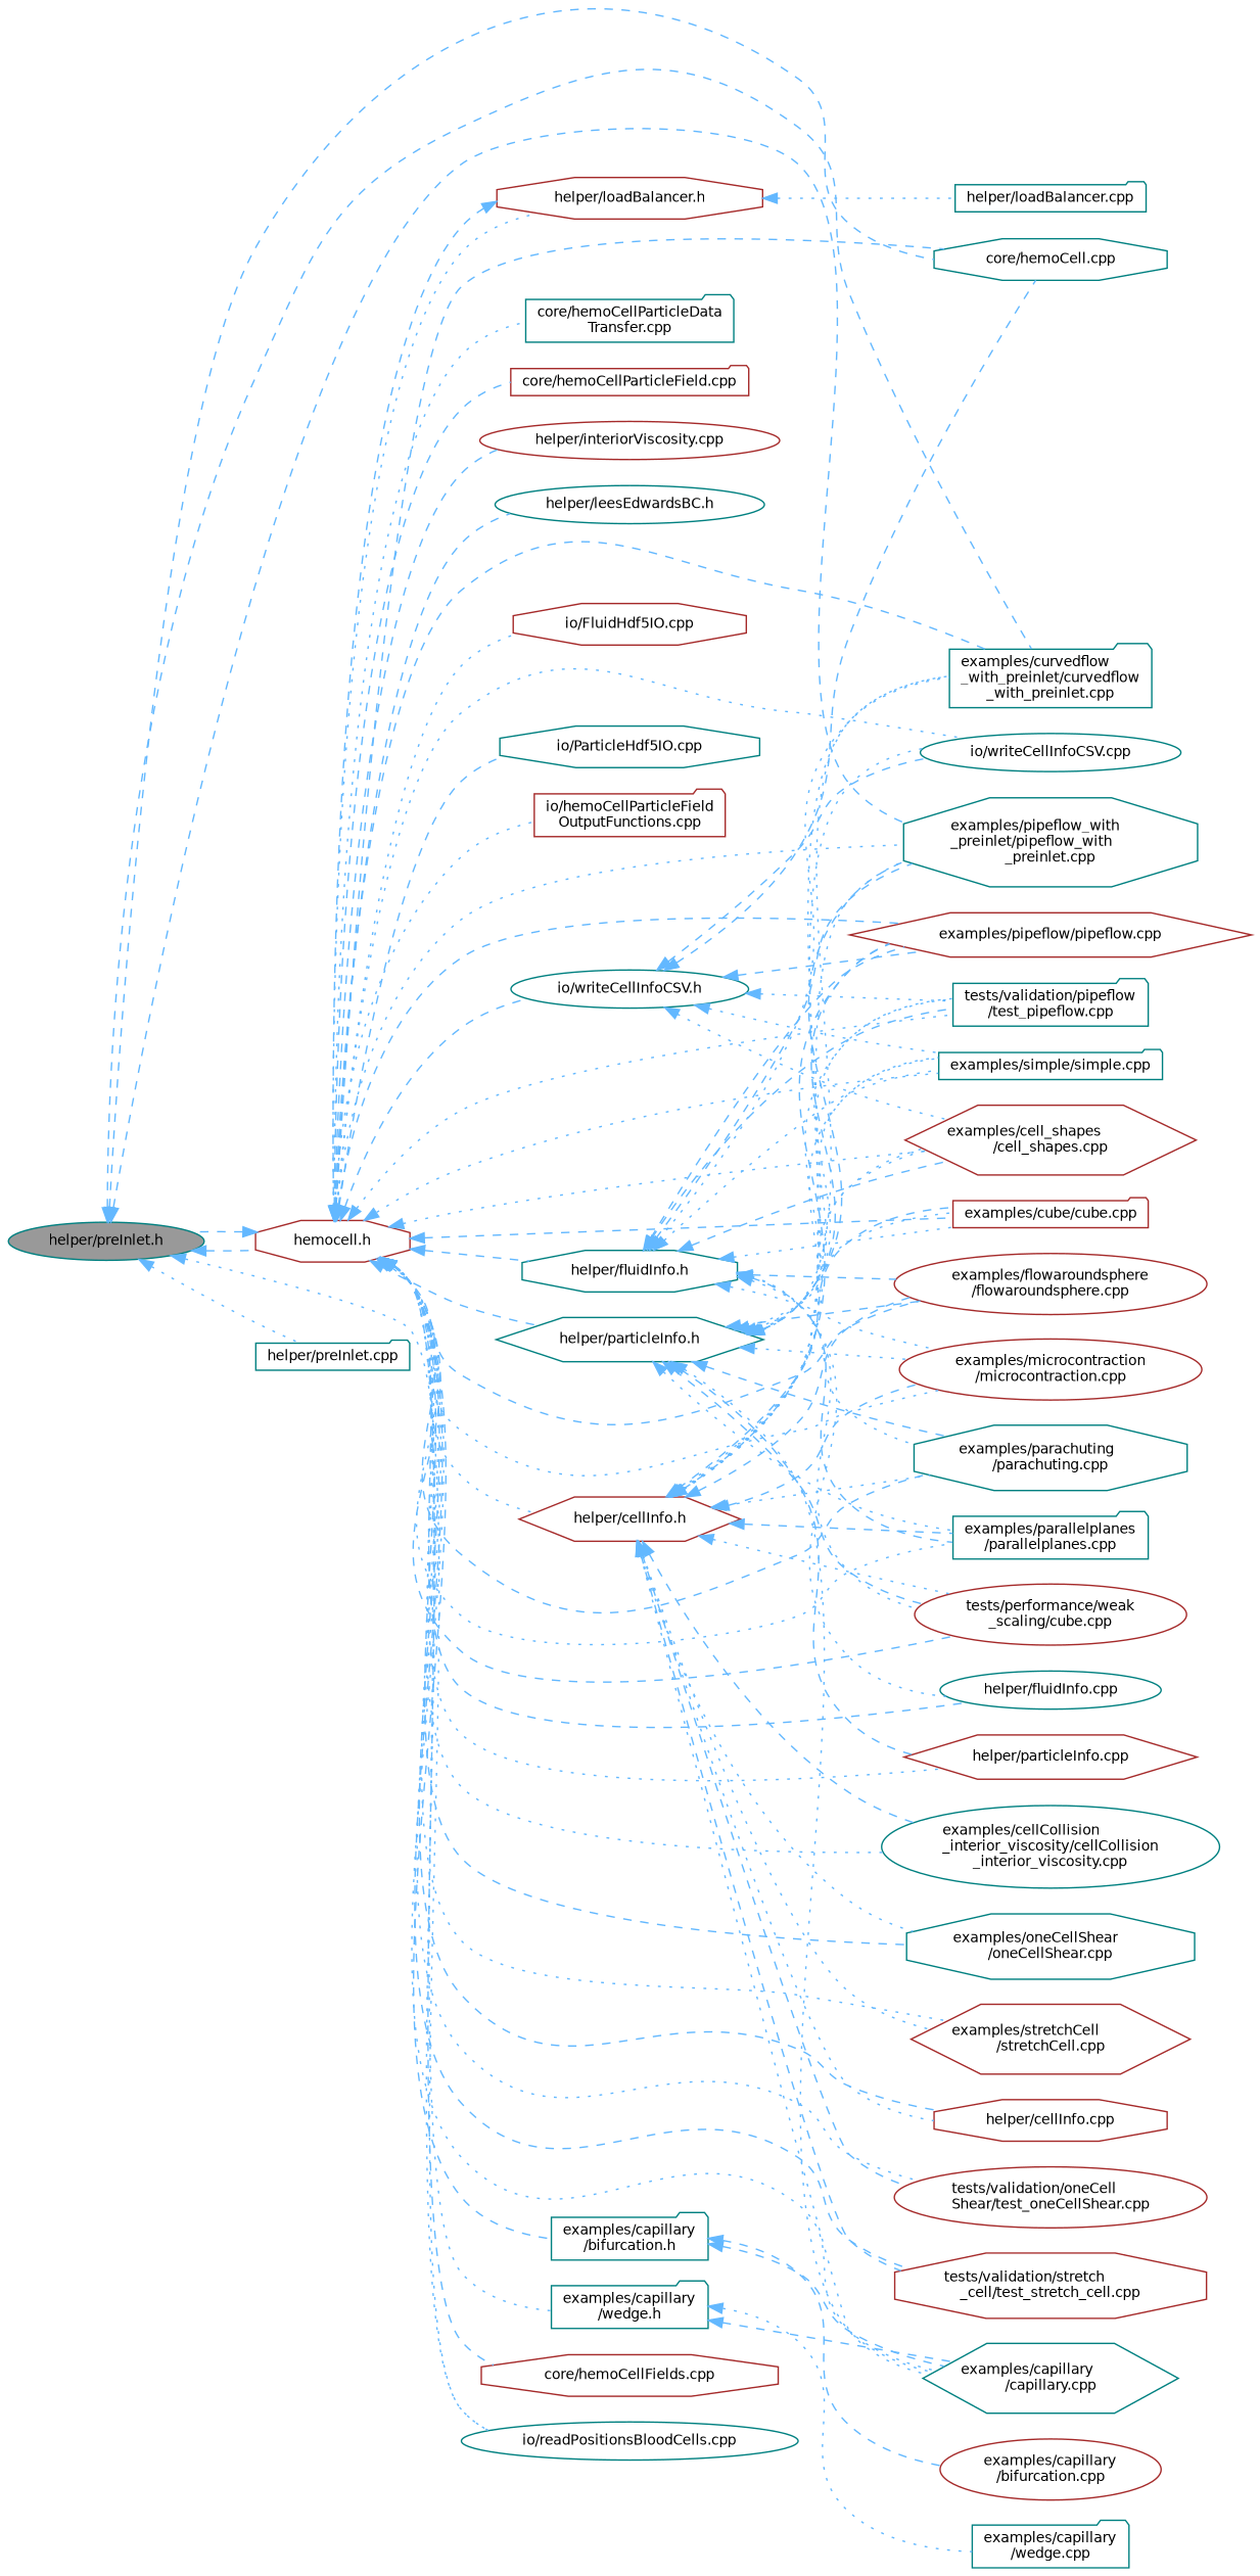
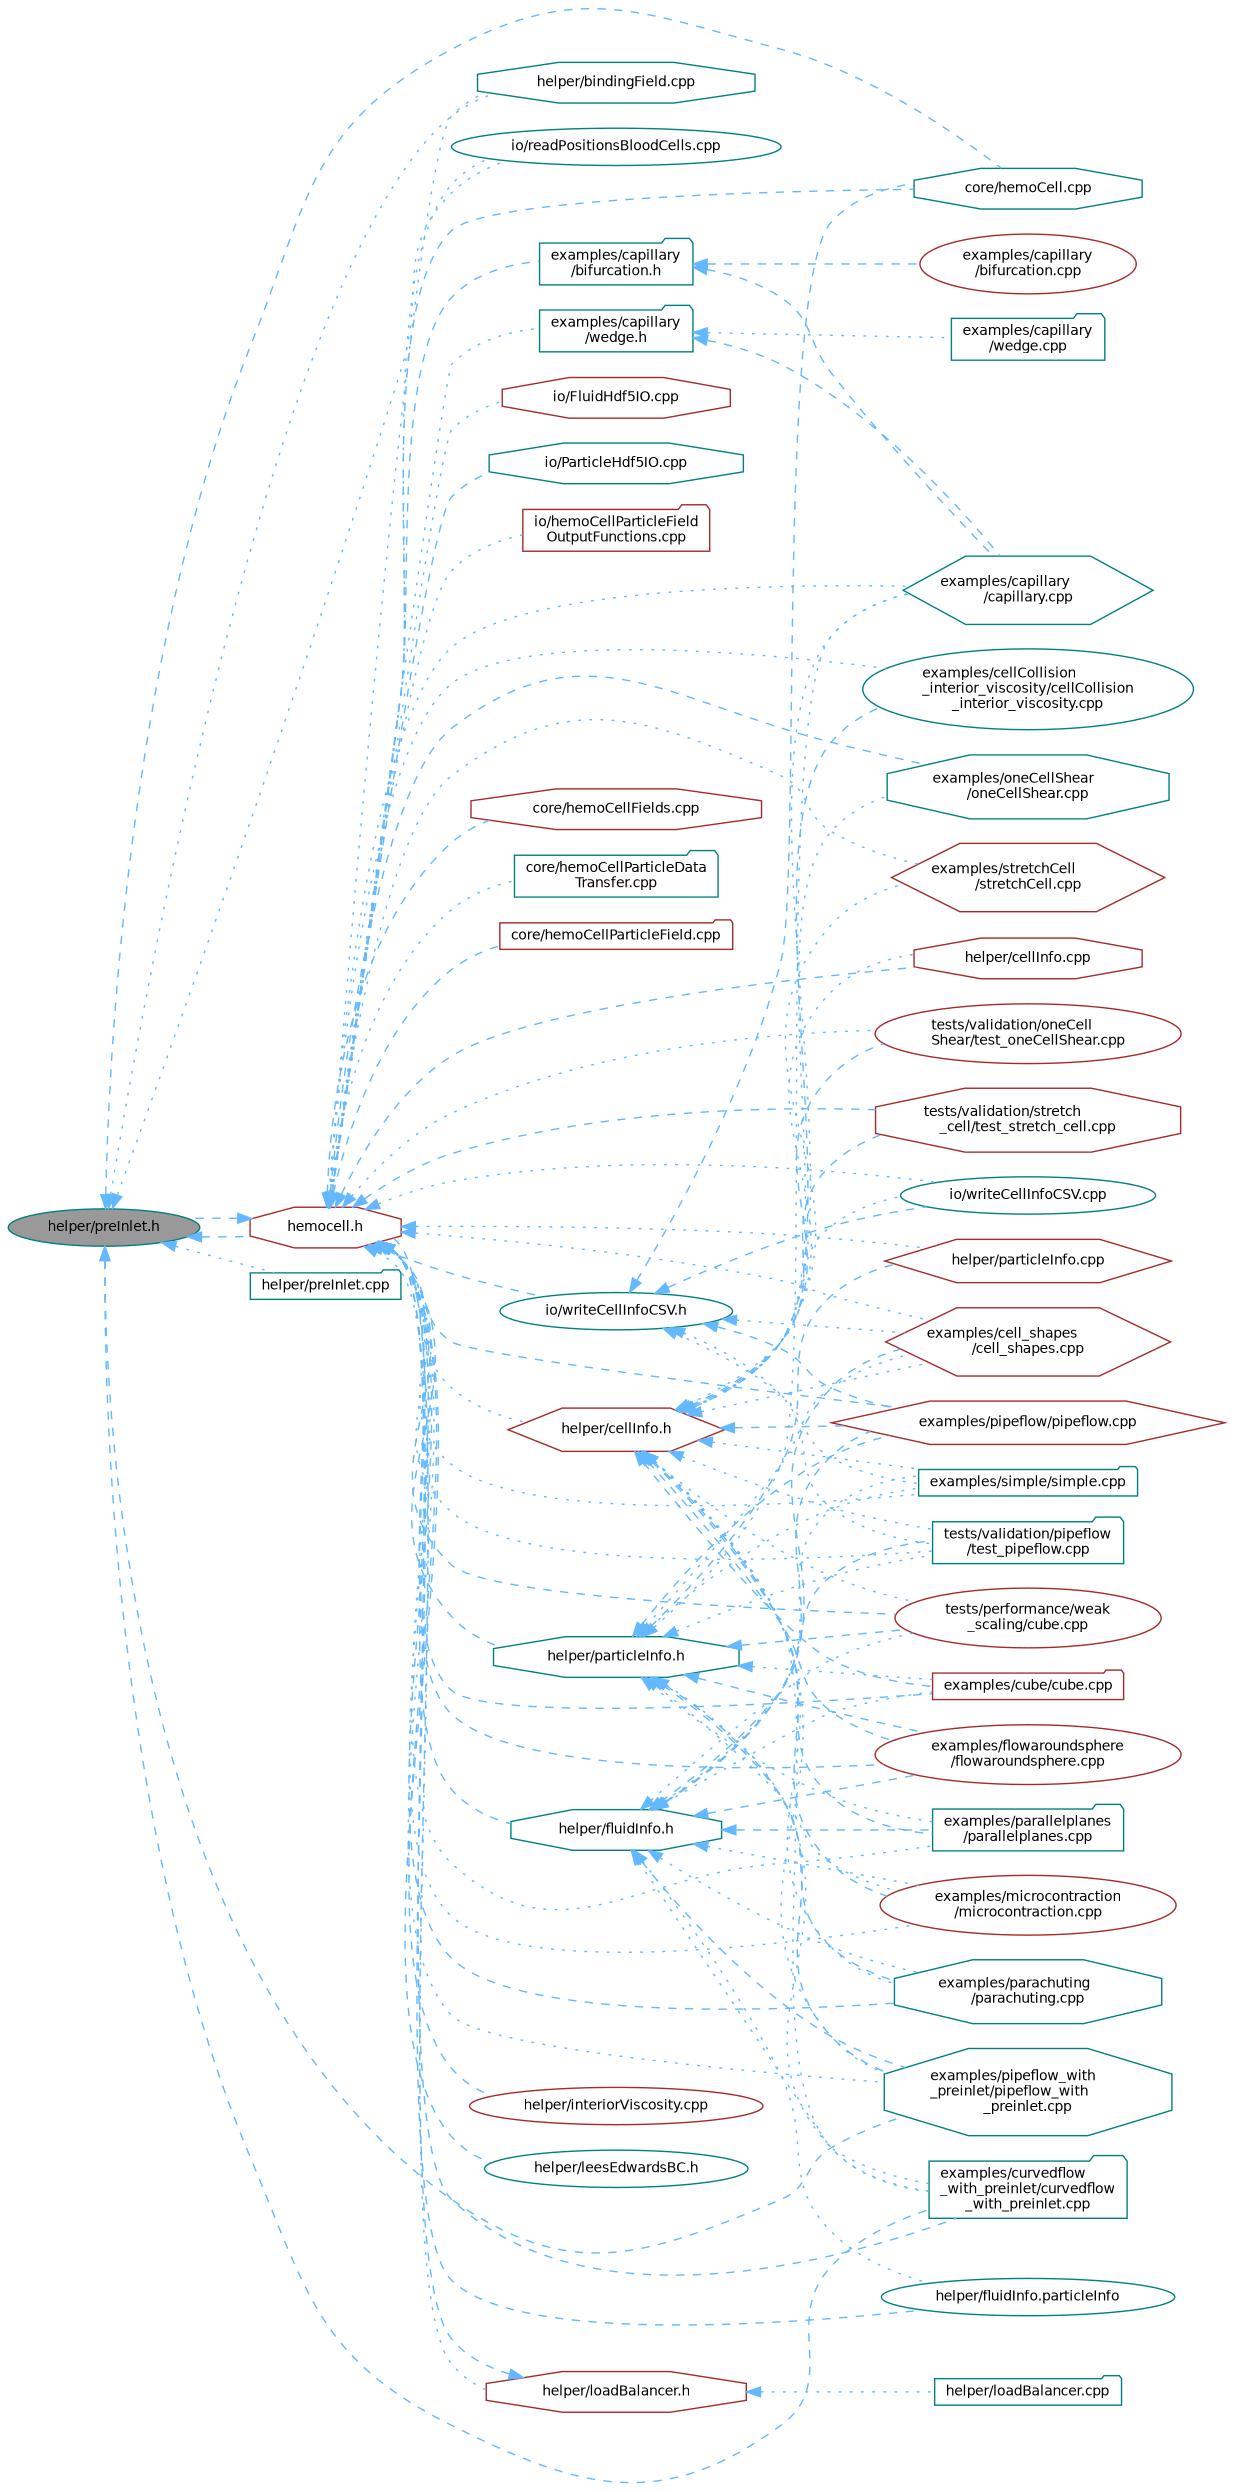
  digraph {
    rankdir=LR
    node [color=teal fillcolor=white fontname=Helvetica fontsize=10 shape=octagon style=filled]
    edge [color=steelblue1 dir=back fontname=Helvetica fontsize=10 labelfontname=Helvetica labelfontsize=10 style=dotted]
    n1 [fillcolor=grey60 fontcolor=black height=0.2 label="helper/preInlet.h" shape=ellipse width=0.4]
    n2 [height=0.2 label="core/hemoCell.cpp" width=0.4]
    n3 [height=0.2 label="examples/curvedflow\l_with_preinlet/curvedflow\l_with_preinlet.cpp" shape=folder width=0.4]
    n4 [height=0.2 label="examples/pipeflow_with\l_preinlet/pipeflow_with\l_preinlet.cpp" width=0.4]
+   n5 [height=0.2 label="helper/bindingField.cpp" width=0.4]
    n6 [height=0.2 label="helper/preInlet.cpp" shape=folder width=0.4]
    n7 [color=brown height=0.2 label="hemocell.h" width=0.4]
    n8 [height=0.2 label="io/readPositionsBloodCells.cpp" shape=ellipse width=0.4]
    n9 [color=brown height=0.2 label="core/hemoCellFields.cpp" width=0.4]
    n10 [height=0.2 label="core/hemoCellParticleData\lTransfer.cpp" shape=folder width=0.4]
    n11 [color=brown height=0.2 label="core/hemoCellParticleField.cpp" shape=folder width=0.4]
    n12 [height=0.2 label="examples/capillary\l/bifurcation.h" shape=folder width=0.4]
    n13 [height=0.2 label="examples/capillary\l/capillary.cpp" shape=hexagon width=0.4]
    n14 [height=0.2 label="examples/capillary\l/wedge.h" shape=folder width=0.4]
    n15 [height=0.2 label="examples/cellCollision\l_interior_viscosity/cellCollision\l_interior_viscosity.cpp" shape=ellipse width=0.4]
    n16 [color=brown height=0.2 label="examples/cell_shapes\l/cell_shapes.cpp" shape=hexagon width=0.4]
    n17 [color=brown height=0.2 label="examples/cube/cube.cpp" shape=folder width=0.4]
    n18 [color=brown height=0.2 label="examples/flowaroundsphere\l/flowaroundsphere.cpp" shape=ellipse width=0.4]
    n19 [color=brown height=0.2 label="examples/microcontraction\l/microcontraction.cpp" shape=ellipse width=0.4]
    n20 [height=0.2 label="examples/oneCellShear\l/oneCellShear.cpp" width=0.4]
    n21 [height=0.2 label="examples/parachuting\l/parachuting.cpp" width=0.4]
    n22 [height=0.2 label="examples/parallelplanes\l/parallelplanes.cpp" shape=folder width=0.4]
    n23 [color=brown height=0.2 label="examples/pipeflow/pipeflow.cpp" shape=hexagon width=0.4]
    n24 [height=0.2 label="examples/simple/simple.cpp" shape=folder width=0.4]
    n25 [color=brown height=0.2 label="examples/stretchCell\l/stretchCell.cpp" shape=hexagon width=0.4]
    n26 [color=brown height=0.2 label="helper/cellInfo.cpp" width=0.4]
    n27 [color=brown height=0.2 label="helper/cellInfo.h" shape=hexagon width=0.4]
    n28 [height=0.2 label="io/writeCellInfoCSV.cpp" shape=ellipse width=0.4]
    n29 [color=brown height=0.2 label="tests/performance/weak\l_scaling/cube.cpp" shape=ellipse width=0.4]
    n30 [color=brown height=0.2 label="tests/validation/oneCell\lShear/test_oneCellShear.cpp" shape=ellipse width=0.4]
    n31 [height=0.2 label="tests/validation/pipeflow\l/test_pipeflow.cpp" shape=folder width=0.4]
    n32 [color=brown height=0.2 label="tests/validation/stretch\l_cell/test_stretch_cell.cpp" width=0.4]
-   n33 [height=0.2 label="helper/fluidInfo.cpp" shape=ellipse width=0.4]
+   n33 [height=0.2 label="helper/fluidInfo.particleInfo" shape=ellipse width=0.4]
    n34 [height=0.2 label="helper/fluidInfo.h" width=0.4]
    n35 [color=brown height=0.2 label="helper/interiorViscosity.cpp" shape=ellipse width=0.4]
    n36 [height=0.2 label="helper/leesEdwardsBC.h" shape=ellipse width=0.4]
    n37 [color=brown height=0.2 label="helper/loadBalancer.h" width=0.4]
    n38 [color=brown height=0.2 label="helper/particleInfo.cpp" shape=hexagon width=0.4]
-   n39 [height=0.2 label="helper/particleInfo.h" shape=hexagon width=0.4]
+   n39 [height=0.2 label="helper/particleInfo.h" width=0.4]
    n40 [color=brown height=0.2 label="io/FluidHdf5IO.cpp" width=0.4]
    n41 [height=0.2 label="io/ParticleHdf5IO.cpp" width=0.4]
    n42 [color=brown height=0.2 label="io/hemoCellParticleField\lOutputFunctions.cpp" shape=folder width=0.4]
    n43 [height=0.2 label="io/writeCellInfoCSV.h" shape=ellipse width=0.4]
    n44 [color=brown height=0.2 label="examples/capillary\l/bifurcation.cpp" shape=ellipse width=0.4]
    n45 [height=0.2 label="examples/capillary\l/wedge.cpp" shape=folder width=0.4]
    n46 [height=0.2 label="helper/loadBalancer.cpp" shape=folder width=0.4]
    n1 -> n2 [style=dashed]
    n1 -> n3 [style=dashed]
    n1 -> n4 [style=dashed]
+   n1 -> n5
    n1 -> n6
    n1 -> n7 [style=dashed]
    n1 -> n8
    n7 -> n1 [style=dashed]
    n7 -> n2 [style=dashed]
    n7 -> n3 [style=dashed]
    n7 -> n4
+   n7 -> n5
    n7 -> n8
    n7 -> n9 [style=dashed]
    n7 -> n10
    n7 -> n11 [style=dashed]
    n7 -> n12 [style=dashed]
    n7 -> n13
    n7 -> n14
    n7 -> n15
    n7 -> n16
    n7 -> n17 [style=dashed]
    n7 -> n18 [style=dashed]
    n7 -> n19
    n7 -> n20 [style=dashed]
    n7 -> n21 [style=dashed]
    n7 -> n22
    n7 -> n23 [style=dashed]
    n7 -> n24
    n7 -> n25
    n7 -> n26 [style=dashed]
    n7 -> n27
    n7 -> n28
    n7 -> n29 [style=dashed]
    n7 -> n30
    n7 -> n31
    n7 -> n32 [style=dashed]
    n7 -> n33 [style=dashed]
    n7 -> n34 [style=dashed]
    n7 -> n35 [style=dashed]
    n7 -> n36 [style=dashed]
    n7 -> n37
    n7 -> n38
    n7 -> n39 [style=dashed]
    n7 -> n40
    n7 -> n41 [style=dashed]
    n7 -> n42
    n7 -> n43 [style=dashed]
    n12 -> n13 [style=dashed]
    n12 -> n44 [style=dashed]
    n14 -> n13 [style=dashed]
    n14 -> n45
    n27 -> n3
    n27 -> n4
    n27 -> n13
    n27 -> n15 [style=dashed]
    n27 -> n16
    n27 -> n17 [style=dashed]
    n27 -> n18 [style=dashed]
    n27 -> n19 [style=dashed]
    n27 -> n20
    n27 -> n21
    n27 -> n22 [style=dashed]
    n27 -> n23 [style=dashed]
    n27 -> n24
    n27 -> n25
    n27 -> n26
    n27 -> n28
    n27 -> n29
    n27 -> n30 [style=dashed]
    n27 -> n31
    n27 -> n32 [style=dashed]
    n34 -> n3
    n34 -> n4 [style=dashed]
    n34 -> n16 [style=dashed]
    n34 -> n17
    n34 -> n18 [style=dashed]
    n34 -> n19
    n34 -> n21
    n34 -> n22 [style=dashed]
    n34 -> n23 [style=dashed]
    n34 -> n24
    n34 -> n29
    n34 -> n31 [style=dashed]
    n34 -> n33
    n37 -> n7 [style=dashed]
    n37 -> n46
    n39 -> n3
    n39 -> n4 [style=dashed]
    n39 -> n13
    n39 -> n16
    n39 -> n17
    n39 -> n18 [style=dashed]
    n39 -> n19
    n39 -> n21 [style=dashed]
    n39 -> n22
    n39 -> n23 [style=dashed]
    n39 -> n24
    n39 -> n29 [style=dashed]
    n39 -> n31
    n39 -> n38 [style=dashed]
    n43 -> n2 [style=dashed]
    n43 -> n16
    n43 -> n23 [style=dashed]
    n43 -> n24
    n43 -> n28 [style=dashed]
    n43 -> n31
  }
